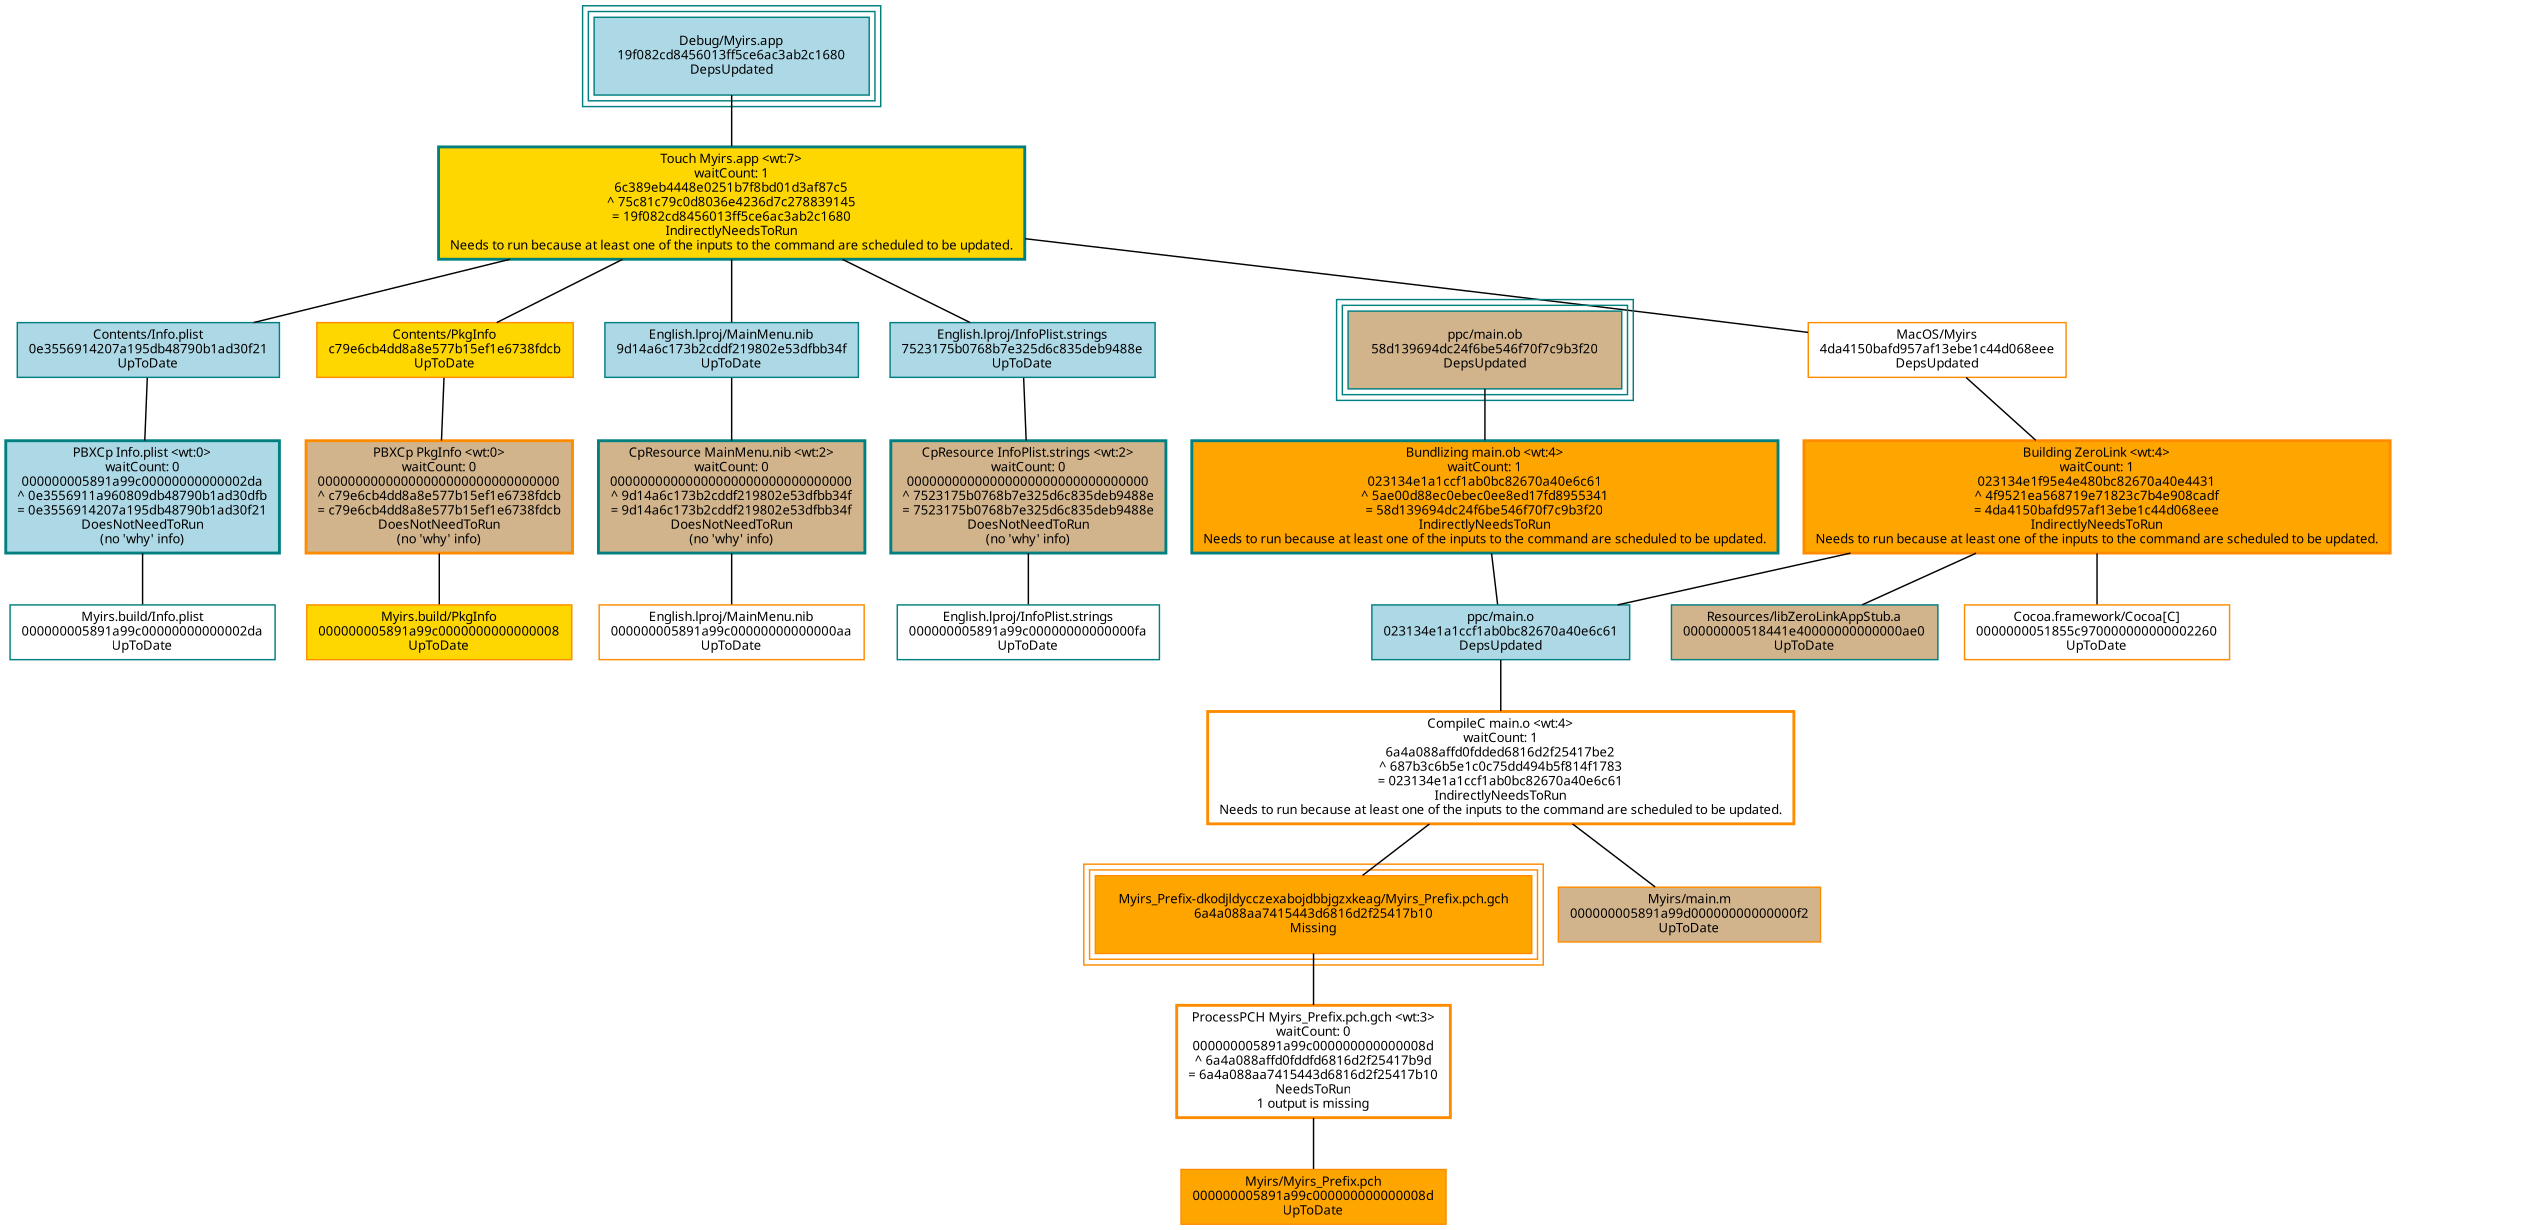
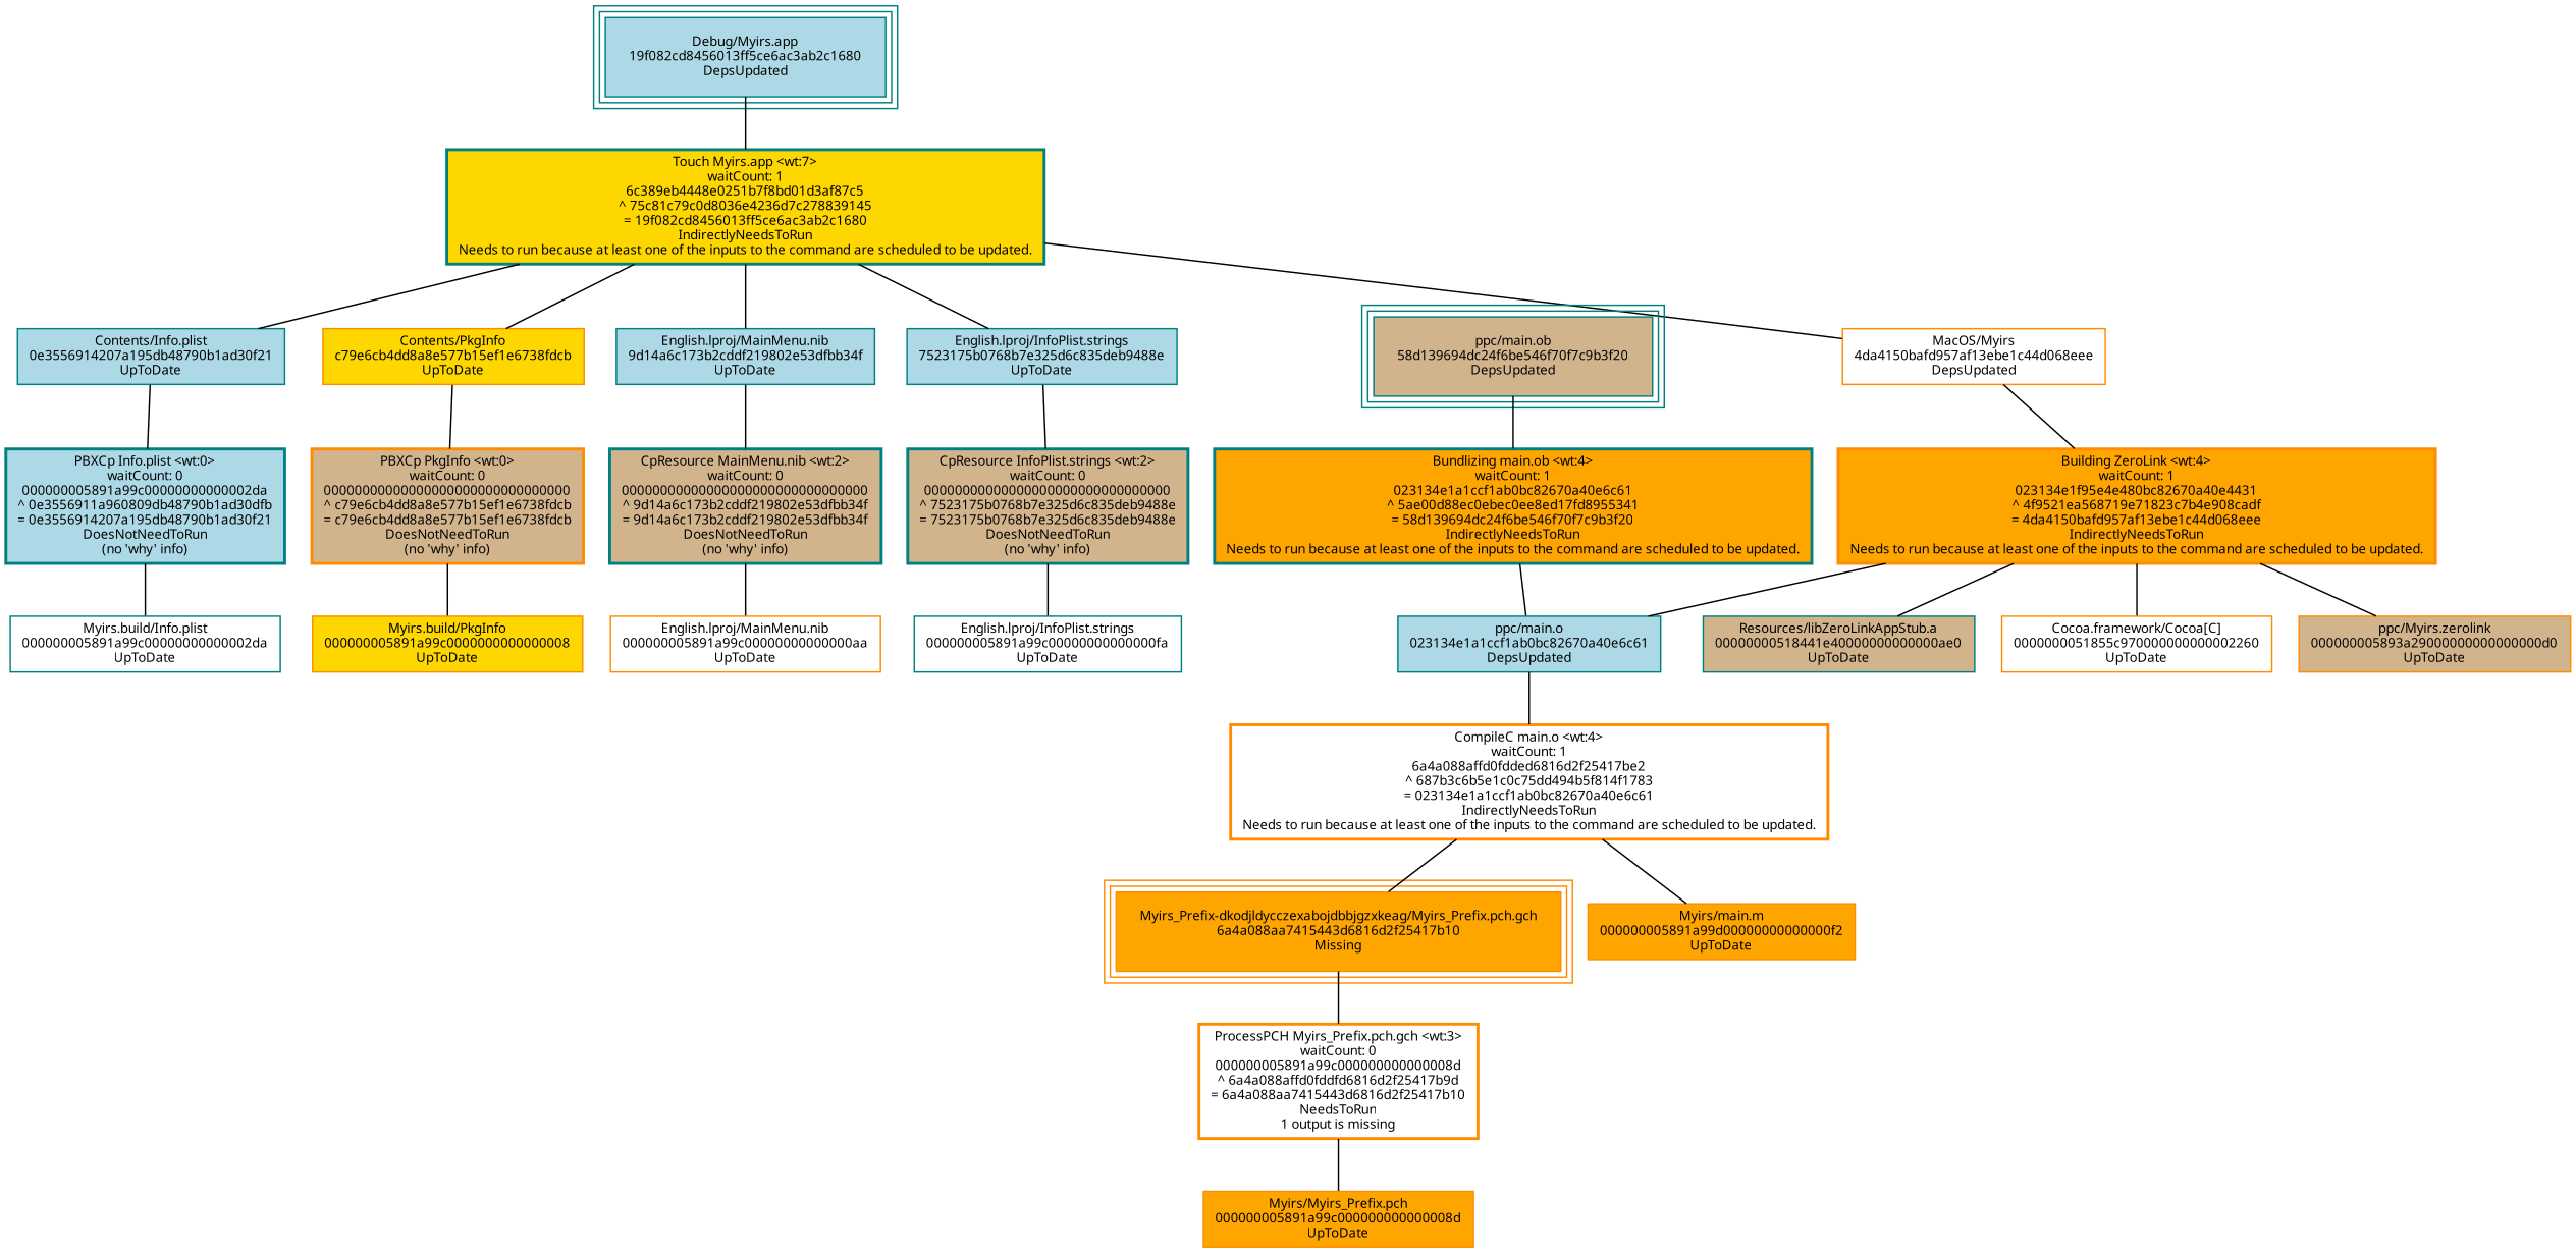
  digraph {
    concentrate=false
    fontname="Noto Sans"
    node [color=teal fillcolor=white fontname="Noto Sans" fontsize=9 shape=box style=filled]
    edge [arrowhead=none arrowtail=normal color=black fontname="Noto Sans" style=solid]
    n1 [fillcolor=lightblue label="Debug/Myirs.app\n19f082cd8456013ff5ce6ac3ab2c1680\nDepsUpdated" peripheries=3]
    n2 [fillcolor=gold label="Touch Myirs.app <wt:7>\nwaitCount: 1\n6c389eb4448e0251b7f8bd01d3af87c5\n^ 75c81c79c0d8036e4236d7c278839145\n= 19f082cd8456013ff5ce6ac3ab2c1680\nIndirectlyNeedsToRun\nNeeds to run because at least one of the inputs to the command are scheduled to be updated." style="filled,bold"]
    n3 [fillcolor=lightblue label="Contents/Info.plist\n0e3556914207a195db48790b1ad30f21\nUpToDate"]
    n4 [color=darkorange fillcolor=gold label="Contents/PkgInfo\nc79e6cb4dd8a8e577b15ef1e6738fdcb\nUpToDate"]
    n5 [fillcolor=lightblue label="English.lproj/MainMenu.nib\n9d14a6c173b2cddf219802e53dfbb34f\nUpToDate"]
    n6 [fillcolor=lightblue label="English.lproj/InfoPlist.strings\n7523175b0768b7e325d6c835deb9488e\nUpToDate"]
    n7 [color=darkorange label="MacOS/Myirs\n4da4150bafd957af13ebe1c44d068eee\nDepsUpdated"]
    n8 [fillcolor=lightblue label="PBXCp Info.plist <wt:0>\nwaitCount: 0\n000000005891a99c00000000000002da\n^ 0e3556911a960809db48790b1ad30dfb\n= 0e3556914207a195db48790b1ad30f21\nDoesNotNeedToRun\n(no 'why' info)" style="filled,bold"]
    n9 [label="Myirs.build/Info.plist\n000000005891a99c00000000000002da\nUpToDate"]
    n10 [color=darkorange fillcolor=tan label="PBXCp PkgInfo <wt:0>\nwaitCount: 0\n00000000000000000000000000000000\n^ c79e6cb4dd8a8e577b15ef1e6738fdcb\n= c79e6cb4dd8a8e577b15ef1e6738fdcb\nDoesNotNeedToRun\n(no 'why' info)" style="filled,bold"]
    n11 [color=darkorange fillcolor=gold label="Myirs.build/PkgInfo\n000000005891a99c0000000000000008\nUpToDate"]
    n12 [fillcolor=tan label="CpResource MainMenu.nib <wt:2>\nwaitCount: 0\n00000000000000000000000000000000\n^ 9d14a6c173b2cddf219802e53dfbb34f\n= 9d14a6c173b2cddf219802e53dfbb34f\nDoesNotNeedToRun\n(no 'why' info)" style="filled,bold"]
    n13 [color=darkorange label="English.lproj/MainMenu.nib\n000000005891a99c00000000000000aa\nUpToDate"]
    n14 [fillcolor=tan label="CpResource InfoPlist.strings <wt:2>\nwaitCount: 0\n00000000000000000000000000000000\n^ 7523175b0768b7e325d6c835deb9488e\n= 7523175b0768b7e325d6c835deb9488e\nDoesNotNeedToRun\n(no 'why' info)" style="filled,bold"]
    n15 [label="English.lproj/InfoPlist.strings\n000000005891a99c00000000000000fa\nUpToDate"]
    n16 [fillcolor=lightblue label="ppc/main.o\n023134e1a1ccf1ab0bc82670a40e6c61\nDepsUpdated"]
    n17 [color=darkorange label="CompileC main.o <wt:4>\nwaitCount: 1\n6a4a088affd0fdded6816d2f25417be2\n^ 687b3c6b5e1c0c75dd494b5f814f1783\n= 023134e1a1ccf1ab0bc82670a40e6c61\nIndirectlyNeedsToRun\nNeeds to run because at least one of the inputs to the command are scheduled to be updated." style="filled,bold"]
    n18 [color=darkorange fillcolor=orange label="Myirs_Prefix-dkodjldycczexabojdbbjgzxkeag/Myirs_Prefix.pch.gch\n6a4a088aa7415443d6816d2f25417b10\nMissing" peripheries=3]
-   n19 [color=darkorange fillcolor=tan label="Myirs/main.m\n000000005891a99d00000000000000f2\nUpToDate"]
+   n19 [color=darkorange fillcolor=orange label="Myirs/main.m\n000000005891a99d00000000000000f2\nUpToDate"]
    n20 [color=darkorange fillcolor=orange label="Myirs/Myirs_Prefix.pch\n000000005891a99c000000000000008d\nUpToDate"]
    n21 [color=darkorange label="ProcessPCH Myirs_Prefix.pch.gch <wt:3>\nwaitCount: 0\n000000005891a99c000000000000008d\n^ 6a4a088affd0fddfd6816d2f25417b9d\n= 6a4a088aa7415443d6816d2f25417b10\nNeedsToRun\n1 output is missing" style="filled,bold"]
    n22 [color=darkorange fillcolor=orange label="Building ZeroLink <wt:4>\nwaitCount: 1\n023134e1f95e4e480bc82670a40e4431\n^ 4f9521ea568719e71823c7b4e908cadf\n= 4da4150bafd957af13ebe1c44d068eee\nIndirectlyNeedsToRun\nNeeds to run because at least one of the inputs to the command are scheduled to be updated." style="filled,bold"]
    n23 [fillcolor=tan label="Resources/libZeroLinkAppStub.a\n00000000518441e40000000000000ae0\nUpToDate"]
    n24 [color=darkorange label="Cocoa.framework/Cocoa[C]\n0000000051855c970000000000002260\nUpToDate"]
+   n25 [color=darkorange fillcolor=tan label="ppc/Myirs.zerolink\n000000005893a29000000000000000d0\nUpToDate"]
    n26 [fillcolor=tan label="ppc/main.ob\n58d139694dc24f6be546f70f7c9b3f20\nDepsUpdated" peripheries=3]
    n27 [fillcolor=orange label="Bundlizing main.ob <wt:4>\nwaitCount: 1\n023134e1a1ccf1ab0bc82670a40e6c61\n^ 5ae00d88ec0ebec0ee8ed17fd8955341\n= 58d139694dc24f6be546f70f7c9b3f20\nIndirectlyNeedsToRun\nNeeds to run because at least one of the inputs to the command are scheduled to be updated." style="filled,bold"]
    n1 -> n2
    n2 -> n3
    n2 -> n4
    n2 -> n5
    n2 -> n6
    n2 -> n7
    n3 -> n8
    n4 -> n10
    n5 -> n12
    n6 -> n14
    n7 -> n22
    n8 -> n9
    n10 -> n11
    n12 -> n13
    n14 -> n15
    n16 -> n17
    n17 -> n18
    n17 -> n19
    n18 -> n21
    n21 -> n20
    n22 -> n16
    n22 -> n23
    n22 -> n24
+   n22 -> n25
    n26 -> n27
    n27 -> n16
  }
